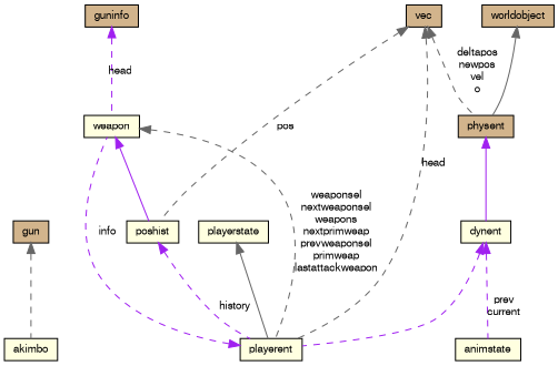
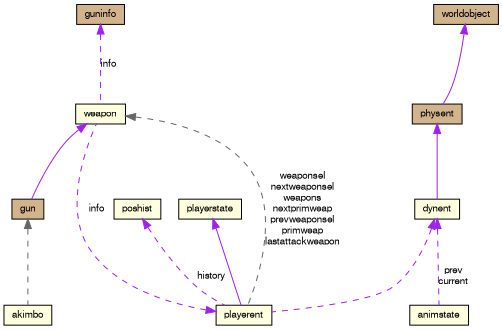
  digraph {
    node [color=black fillcolor=lightyellow fontname=FreeSans fontsize=10 shape=record style=filled]
    edge [color=purple dir=back fontname=FreeSans fontsize=10 labelfontname=FreeSans labelfontsize=10 style=dashed]
    n1 [fontcolor=black height=0.2 label=akimbo width=0.4]
    n2 [fillcolor=tan height=0.2 label=gun width=0.4]
    n3 [height=0.2 label=weapon width=0.4]
    n4 [height=0.2 label=playerent width=0.4]
    n5 [height=0.2 label=dynent width=0.4]
    n6 [height=0.2 label=animstate width=0.4]
    n7 [fillcolor=tan height=0.2 label=physent width=0.4]
    n8 [fillcolor=tan height=0.2 label=worldobject width=0.4]
-   n9 [fillcolor=tan height=0.2 label=vec width=0.4]
    n10 [height=0.2 label=poshist width=0.4]
    n11 [height=0.2 label=playerstate width=0.4]
    n12 [fillcolor=tan height=0.2 label=guninfo width=0.4]
    n2 -> n1 [color=gray40]
-   n3 -> n10 [style=solid]
+   n3 -> n2 [style=solid]
    n3 -> n4 [color=gray40 label="weaponsel\nnextweaponsel\nweapons\nnextprimweap\nprevweaponsel\nprimweap\nlastattackweapon"]
    n4 -> n3 [label=info]
    n5 -> n4
    n5 -> n6 [label="prev\ncurrent"]
    n7 -> n5 [style=solid]
-   n8 -> n7 [color=gray40 style=solid]
-   n9 -> n4 [color=gray40 label=head]
-   n9 -> n7 [color=gray40 label="deltapos\nnewpos\nvel\no"]
-   n9 -> n10 [color=gray40 label=pos]
+   n8 -> n7 [style=solid]
    n10 -> n4 [label=history]
-   n11 -> n4 [color=gray40 style=solid]
-   n12 -> n3 [label=head]
+   n11 -> n4 [style=solid]
+   n12 -> n3 [label=info]
  }
